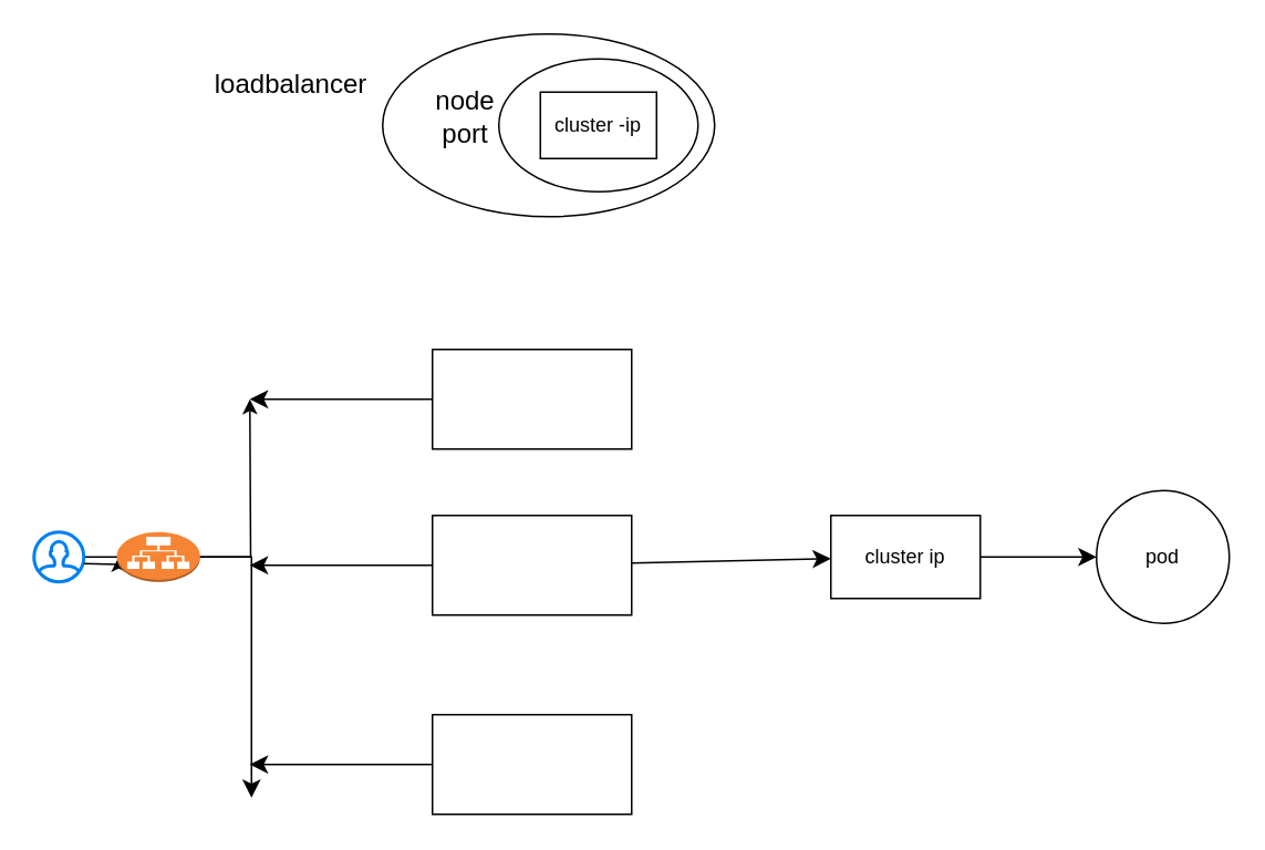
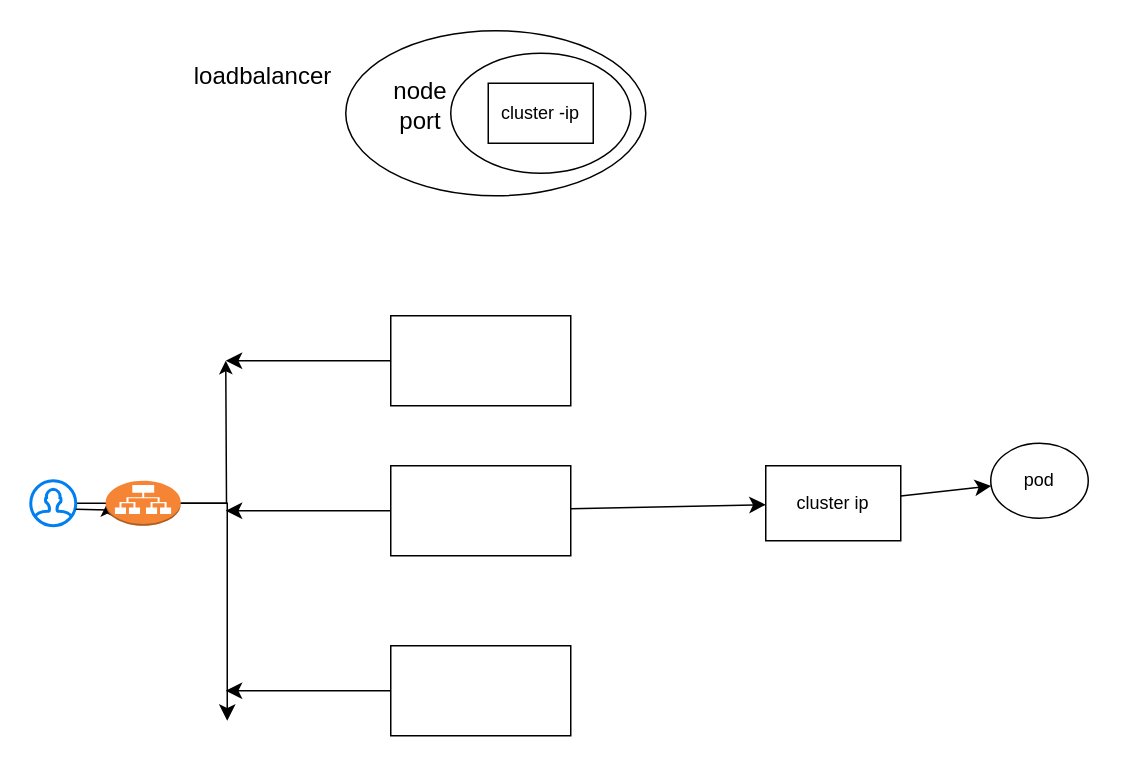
  <mxCell id="0" />
  <mxCell id="1" parent="0" />
  <mxCell id="2" value="" style="ellipse;whiteSpace=wrap;html=1;" vertex="1" parent="1"><mxGeometry x="230" y="20" width="200" height="110" as="geometry" /></mxCell>
  <mxCell id="3" value="" style="ellipse;whiteSpace=wrap;html=1;" vertex="1" parent="1"><mxGeometry x="300" y="35" width="120" height="80" as="geometry" /></mxCell>
  <mxCell id="4" value="cluster -ip" style="whiteSpace=wrap;html=1;rounded=0;" vertex="1" parent="1"><mxGeometry x="325" y="55" width="70" height="40" as="geometry" /></mxCell>
  <mxCell id="5" value="loadbalancer" style="text;html=1;align=center;verticalAlign=middle;whiteSpace=wrap;rounded=0;fontSize=16;" vertex="1" parent="1"><mxGeometry x="130" y="35" width="90" height="30" as="geometry" /></mxCell>
  <mxCell id="6" value="node port" style="text;html=1;align=center;verticalAlign=middle;whiteSpace=wrap;rounded=0;fontSize=16;" vertex="1" parent="1"><mxGeometry x="250" y="55" width="60" height="30" as="geometry" /></mxCell>
  <mxCell id="7" style="edgeStyle=none;curved=1;rounded=0;orthogonalLoop=1;jettySize=auto;html=1;fontSize=12;startSize=8;endSize=8;" edge="1" parent="1" source="8"><mxGeometry relative="1" as="geometry"><mxPoint x="150" y="240" as="targetPoint" /></mxGeometry></mxCell>
  <mxCell id="8" value="" style="rounded=0;whiteSpace=wrap;html=1;" vertex="1" parent="1"><mxGeometry x="260" y="210" width="120" height="60" as="geometry" /></mxCell>
  <mxCell id="9" style="edgeStyle=none;curved=1;rounded=0;orthogonalLoop=1;jettySize=auto;html=1;fontSize=12;startSize=8;endSize=8;" edge="1" parent="1" source="11"><mxGeometry relative="1" as="geometry"><mxPoint x="150" y="340" as="targetPoint" /></mxGeometry></mxCell>
  <mxCell id="10" value="" style="edgeStyle=none;curved=1;rounded=0;orthogonalLoop=1;jettySize=auto;html=1;fontSize=12;startSize=8;endSize=8;" edge="1" parent="1" source="11" target="18"><mxGeometry relative="1" as="geometry" /></mxCell>
  <mxCell id="11" value="" style="rounded=0;whiteSpace=wrap;html=1;" vertex="1" parent="1"><mxGeometry x="260" y="310" width="120" height="60" as="geometry" /></mxCell>
  <mxCell id="12" style="edgeStyle=none;curved=1;rounded=0;orthogonalLoop=1;jettySize=auto;html=1;fontSize=12;startSize=8;endSize=8;" edge="1" parent="1" source="13"><mxGeometry relative="1" as="geometry"><mxPoint x="150" y="460" as="targetPoint" /></mxGeometry></mxCell>
  <mxCell id="13" value="" style="rounded=0;whiteSpace=wrap;html=1;" vertex="1" parent="1"><mxGeometry x="260" y="430" width="120" height="60" as="geometry" /></mxCell>
  <mxCell id="14" value="" style="edgeStyle=orthogonalEdgeStyle;rounded=0;orthogonalLoop=1;jettySize=auto;html=1;fontSize=12;" edge="1" parent="1" source="20"><mxGeometry relative="1" as="geometry"><mxPoint x="50" y="339" as="sourcePoint" /><mxPoint x="150" y="240" as="targetPoint" /></mxGeometry></mxCell>
  <mxCell id="15" style="edgeStyle=orthogonalEdgeStyle;rounded=0;orthogonalLoop=1;jettySize=auto;html=1;fontSize=12;startSize=8;endSize=8;" edge="1" parent="1" source="16"><mxGeometry relative="1" as="geometry"><mxPoint x="151" y="480" as="targetPoint" /><Array as="points"><mxPoint x="151" y="335" /></Array></mxGeometry></mxCell>
  <mxCell id="16" value="" style="html=1;verticalLabelPosition=bottom;align=center;labelBackgroundColor=#ffffff;verticalAlign=top;strokeWidth=2;strokeColor=#0080F0;shadow=0;dashed=0;shape=mxgraph.ios7.icons.user;" vertex="1" parent="1"><mxGeometry y="320" width="30" height="30" as="geometry" x="20" /></mxCell>
  <mxCell id="17" value="" style="edgeStyle=none;curved=1;rounded=0;orthogonalLoop=1;jettySize=auto;html=1;fontSize=12;startSize=8;endSize=8;" edge="1" parent="1" source="18" target="21"><mxGeometry relative="1" as="geometry" /></mxCell>
- <mxCell id="18" value="cluster ip" style="rounded=0;whiteSpace=wrap;html=1;" vertex="1" parent="1"><mxGeometry x="500" y="310" width="90" height="50" as="geometry" /></mxCell>
+ <mxCell id="18" value="cluster ip" style="rounded=0;whiteSpace=wrap;html=1;" vertex="1" parent="1"><mxGeometry x="510" y="310" width="90" height="50" as="geometry" /></mxCell>
  <mxCell id="19" value="" style="edgeStyle=orthogonalEdgeStyle;rounded=0;orthogonalLoop=1;jettySize=auto;html=1;fontSize=12;" edge="1" parent="1" target="20"><mxGeometry relative="1" as="geometry"><mxPoint x="50" y="339" as="sourcePoint" /><mxPoint x="150" y="240" as="targetPoint" /></mxGeometry></mxCell>
  <mxCell id="20" value="" style="outlineConnect=0;dashed=0;verticalLabelPosition=bottom;verticalAlign=top;align=center;html=1;shape=mxgraph.aws3.application_load_balancer;fillColor=#F58534;gradientColor=none;" vertex="1" parent="1"><mxGeometry x="70" y="320" width="50" height="30" as="geometry" /></mxCell>
- <mxCell id="21" value="pod" style="ellipse;whiteSpace=wrap;html=1;rounded=0;" vertex="1" parent="1"><mxGeometry x="660" y="295" width="80" height="80" as="geometry" /></mxCell>
+ <mxCell id="21" value="pod" style="ellipse;whiteSpace=wrap;html=1;rounded=0;" vertex="1" parent="1"><mxGeometry x="660" y="295" width="65" height="50" as="geometry" /></mxCell>
